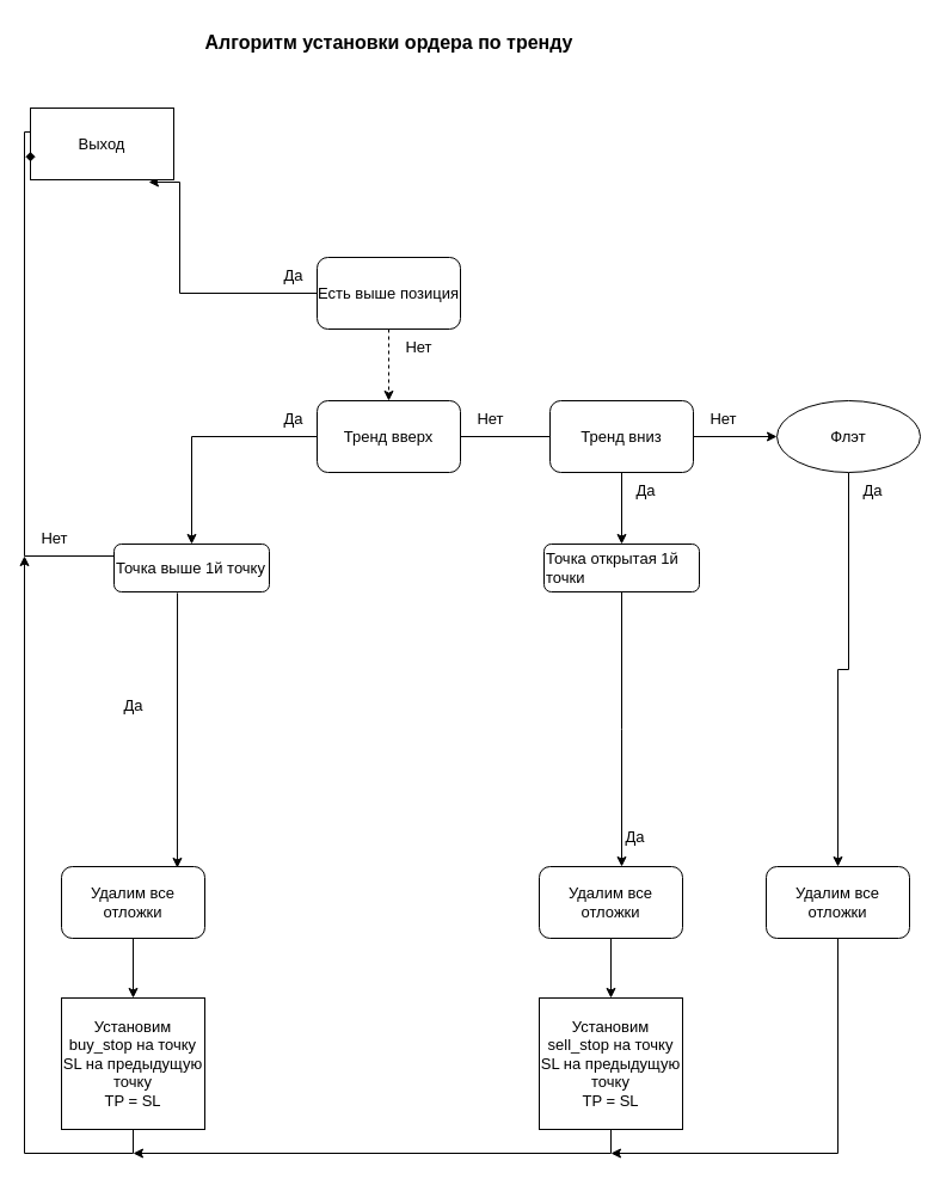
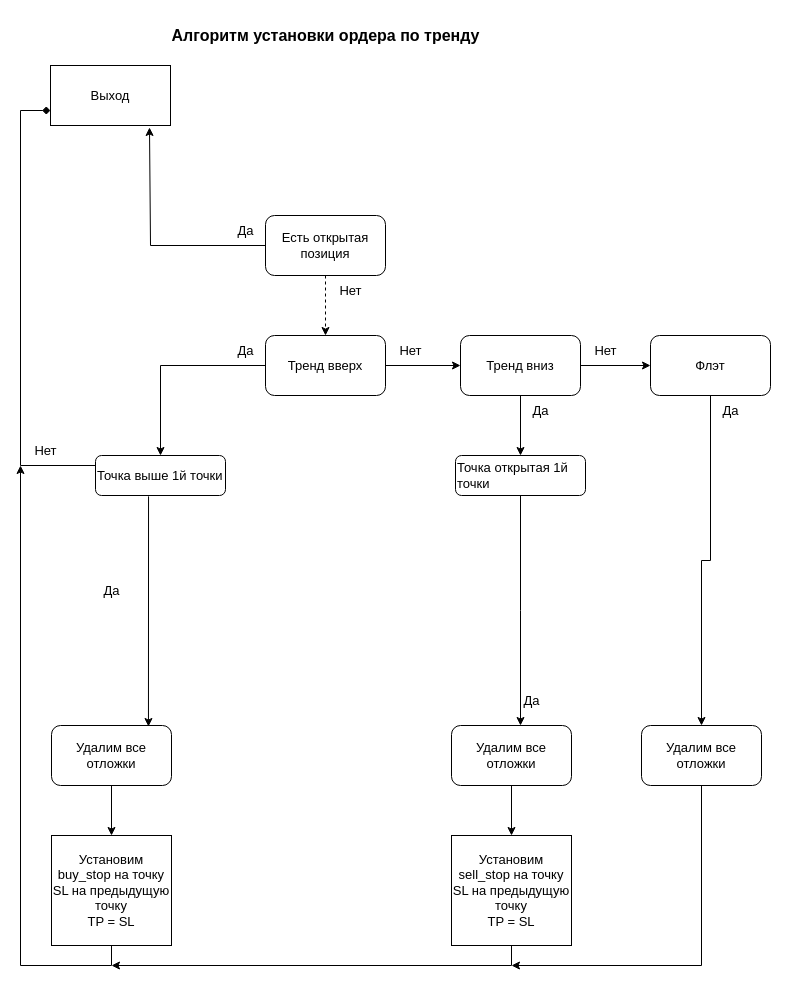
  <mxCell id="0" />
  <mxCell id="1" parent="0" />
  <mxCell id="2" value="Алгоритм установки ордера по тренду" style="text;html=1;align=center;verticalAlign=middle;resizable=0;points=[];autosize=1;strokeColor=none;fillColor=none;fontSize=16;fontStyle=1" parent="1" vertex="1"><mxGeometry x="160" y="20" width="330" height="30" as="geometry" /></mxCell>
  <mxCell id="3" value="" style="edgeStyle=orthogonalEdgeStyle;rounded=0;orthogonalLoop=1;jettySize=auto;html=1;fontSize=13;entryX=0.825;entryY=1.033;entryDx=0;entryDy=0;entryPerimeter=0;" parent="1" source="5" target="6" edge="1"><mxGeometry relative="1" as="geometry"><mxPoint x="185" y="245" as="targetPoint" /><Array as="points"><mxPoint x="150" y="245" /></Array></mxGeometry></mxCell>
  <mxCell id="4" style="edgeStyle=orthogonalEdgeStyle;rounded=0;orthogonalLoop=1;jettySize=auto;html=1;entryX=0.5;entryY=0;entryDx=0;entryDy=0;fontSize=13;dashed=1;" parent="1" source="5" target="10" edge="1"><mxGeometry relative="1" as="geometry" /></mxCell>
- <mxCell id="5" value="Есть выше позиция" style="rounded=1;whiteSpace=wrap;html=1;fontSize=13;" parent="1" vertex="1"><mxGeometry x="265" y="215" width="120" height="60" as="geometry" /></mxCell>
- <mxCell id="6" value="Выход" style="rounded=0;whiteSpace=wrap;html=1;fontSize=13;" parent="1" vertex="1"><mxGeometry x="25" y="90" width="120" height="60" as="geometry" /></mxCell>
+ <mxCell id="5" value="Есть открытая позиция" style="rounded=1;whiteSpace=wrap;html=1;fontSize=13;" parent="1" vertex="1"><mxGeometry x="265" y="215" width="120" height="60" as="geometry" /></mxCell>
+ <mxCell id="6" value="Выход" style="rounded=0;whiteSpace=wrap;html=1;fontSize=13;" parent="1" vertex="1"><mxGeometry x="50" y="65" width="120" height="60" as="geometry" /></mxCell>
  <mxCell id="7" value="Да" style="text;html=1;align=center;verticalAlign=middle;resizable=0;points=[];autosize=1;strokeColor=none;fillColor=none;fontSize=13;" parent="1" vertex="1"><mxGeometry x="225" y="215" width="40" height="30" as="geometry" /></mxCell>
  <mxCell id="8" style="edgeStyle=orthogonalEdgeStyle;rounded=0;orthogonalLoop=1;jettySize=auto;html=1;entryX=0.5;entryY=0;entryDx=0;entryDy=0;fontSize=13;" parent="1" source="10" target="13" edge="1"><mxGeometry relative="1" as="geometry" /></mxCell>
- <mxCell id="9" style="edgeStyle=orthogonalEdgeStyle;rounded=0;orthogonalLoop=1;jettySize=auto;html=1;entryX=0;entryY=0.5;entryDx=0;entryDy=0;fontSize=13;endArrow=none;" parent="1" source="10" target="19" edge="1"><mxGeometry relative="1" as="geometry" /></mxCell>
+ <mxCell id="9" style="edgeStyle=orthogonalEdgeStyle;rounded=0;orthogonalLoop=1;jettySize=auto;html=1;entryX=0;entryY=0.5;entryDx=0;entryDy=0;fontSize=13;" parent="1" source="10" target="19" edge="1"><mxGeometry relative="1" as="geometry" /></mxCell>
  <mxCell id="10" value="Тренд вверх" style="rounded=1;whiteSpace=wrap;html=1;fontSize=13;" parent="1" vertex="1"><mxGeometry x="265" y="335" width="120" height="60" as="geometry" /></mxCell>
  <mxCell id="11" style="edgeStyle=orthogonalEdgeStyle;rounded=0;orthogonalLoop=1;jettySize=auto;html=1;fontSize=13;exitX=0.408;exitY=1.022;exitDx=0;exitDy=0;exitPerimeter=0;entryX=0.808;entryY=0.017;entryDx=0;entryDy=0;entryPerimeter=0;" parent="1" source="13" target="16" edge="1"><mxGeometry relative="1" as="geometry"><mxPoint x="111" y="655" as="sourcePoint" /><mxPoint x="146" y="715" as="targetPoint" /></mxGeometry></mxCell>
  <mxCell id="12" style="edgeStyle=orthogonalEdgeStyle;rounded=0;orthogonalLoop=1;jettySize=auto;html=1;entryX=0;entryY=0.75;entryDx=0;entryDy=0;fontSize=13;endArrow=diamond;" parent="1" source="13" target="6" edge="1"><mxGeometry relative="1" as="geometry"><Array as="points"><mxPoint x="20" y="465" /><mxPoint x="20" y="110" /></Array></mxGeometry></mxCell>
- <mxCell id="13" value="Точка выше 1й точку&lt;br&gt;" style="rounded=1;whiteSpace=wrap;html=1;fontSize=13;align=left;" parent="1" vertex="1"><mxGeometry x="95" y="455" width="130" height="40" as="geometry" /></mxCell>
+ <mxCell id="13" value="Точка выше 1й точки&lt;br&gt;" style="rounded=1;whiteSpace=wrap;html=1;fontSize=13;align=left;" parent="1" vertex="1"><mxGeometry x="95" y="455" width="130" height="40" as="geometry" /></mxCell>
  <mxCell id="14" value="Да" style="text;html=1;align=center;verticalAlign=middle;resizable=0;points=[];autosize=1;strokeColor=none;fillColor=none;fontSize=13;" parent="1" vertex="1"><mxGeometry x="225" y="335" width="40" height="30" as="geometry" /></mxCell>
  <mxCell id="15" style="edgeStyle=orthogonalEdgeStyle;rounded=0;orthogonalLoop=1;jettySize=auto;html=1;entryX=0.5;entryY=0;entryDx=0;entryDy=0;fontSize=13;" parent="1" source="16" target="23" edge="1"><mxGeometry relative="1" as="geometry" /></mxCell>
  <mxCell id="16" value="Удалим все отложки" style="rounded=1;whiteSpace=wrap;html=1;fontSize=13;" parent="1" vertex="1"><mxGeometry x="51" y="725" width="120" height="60" as="geometry" /></mxCell>
  <mxCell id="17" style="edgeStyle=orthogonalEdgeStyle;rounded=0;orthogonalLoop=1;jettySize=auto;html=1;entryX=0;entryY=0.5;entryDx=0;entryDy=0;fontSize=13;" parent="1" source="19" target="34" edge="1"><mxGeometry relative="1" as="geometry" /></mxCell>
  <mxCell id="18" style="edgeStyle=orthogonalEdgeStyle;rounded=0;orthogonalLoop=1;jettySize=auto;html=1;entryX=0.5;entryY=0;entryDx=0;entryDy=0;" edge="1" parent="1" source="19" target="39"><mxGeometry relative="1" as="geometry" /></mxCell>
  <mxCell id="19" value="Тренд вниз" style="rounded=1;whiteSpace=wrap;html=1;fontSize=13;" parent="1" vertex="1"><mxGeometry x="460" y="335" width="120" height="60" as="geometry" /></mxCell>
  <mxCell id="20" value="Да" style="text;html=1;align=center;verticalAlign=middle;resizable=0;points=[];autosize=1;strokeColor=none;fillColor=none;fontSize=13;" parent="1" vertex="1"><mxGeometry x="91" y="575" width="40" height="30" as="geometry" /></mxCell>
  <mxCell id="21" value="Нет" style="text;html=1;align=center;verticalAlign=middle;resizable=0;points=[];autosize=1;strokeColor=none;fillColor=none;fontSize=13;" parent="1" vertex="1"><mxGeometry x="20" y="435" width="50" height="30" as="geometry" /></mxCell>
  <mxCell id="22" style="edgeStyle=orthogonalEdgeStyle;rounded=0;orthogonalLoop=1;jettySize=auto;html=1;fontSize=13;" parent="1" source="23" edge="1"><mxGeometry relative="1" as="geometry"><Array as="points"><mxPoint x="111" y="965" /><mxPoint x="20" y="965" /></Array><mxPoint x="20" y="465" as="targetPoint" /></mxGeometry></mxCell>
  <mxCell id="23" value="Установим buy_stop на точку&lt;br&gt;SL на предыдущую точку&lt;br&gt;TP = SL" style="rounded=0;whiteSpace=wrap;html=1;fontSize=13;" parent="1" vertex="1"><mxGeometry x="51" y="835" width="120" height="110" as="geometry" /></mxCell>
  <mxCell id="24" value="Нет" style="text;html=1;align=center;verticalAlign=middle;resizable=0;points=[];autosize=1;strokeColor=none;fillColor=none;fontSize=13;" parent="1" vertex="1"><mxGeometry x="325" y="275" width="50" height="30" as="geometry" /></mxCell>
  <mxCell id="25" style="edgeStyle=orthogonalEdgeStyle;rounded=0;orthogonalLoop=1;jettySize=auto;html=1;exitX=0.5;exitY=1;exitDx=0;exitDy=0;" parent="1" source="39" edge="1"><mxGeometry relative="1" as="geometry"><mxPoint x="520" y="725" as="targetPoint" /><mxPoint x="520" y="545" as="sourcePoint" /></mxGeometry></mxCell>
  <mxCell id="26" style="edgeStyle=orthogonalEdgeStyle;rounded=0;orthogonalLoop=1;jettySize=auto;html=1;entryX=0.5;entryY=0;entryDx=0;entryDy=0;fontSize=13;" parent="1" source="27" target="30" edge="1"><mxGeometry relative="1" as="geometry" /></mxCell>
  <mxCell id="27" value="Удалим все отложки" style="rounded=1;whiteSpace=wrap;html=1;fontSize=13;" parent="1" vertex="1"><mxGeometry x="451" y="725" width="120" height="60" as="geometry" /></mxCell>
  <mxCell id="28" value="Да" style="text;html=1;align=center;verticalAlign=middle;resizable=0;points=[];autosize=1;strokeColor=none;fillColor=none;fontSize=13;" parent="1" vertex="1"><mxGeometry x="511" y="685" width="40" height="30" as="geometry" /></mxCell>
  <mxCell id="29" style="edgeStyle=orthogonalEdgeStyle;rounded=0;orthogonalLoop=1;jettySize=auto;html=1;fontSize=13;exitX=0.5;exitY=1;exitDx=0;exitDy=0;" parent="1" source="30" edge="1"><mxGeometry relative="1" as="geometry"><mxPoint x="111" y="965" as="targetPoint" /><Array as="points"><mxPoint x="511" y="965" /></Array></mxGeometry></mxCell>
  <mxCell id="30" value="Установим sell_stop на точку&lt;br&gt;SL на предыдущую точку&lt;br&gt;TP = SL" style="rounded=0;whiteSpace=wrap;html=1;fontSize=13;" parent="1" vertex="1"><mxGeometry x="451" y="835" width="120" height="110" as="geometry" /></mxCell>
  <mxCell id="31" value="Да" style="text;html=1;align=center;verticalAlign=middle;resizable=0;points=[];autosize=1;strokeColor=none;fillColor=none;fontSize=13;" parent="1" vertex="1"><mxGeometry x="520" y="395" width="40" height="30" as="geometry" /></mxCell>
  <mxCell id="32" value="Нет" style="text;html=1;align=center;verticalAlign=middle;resizable=0;points=[];autosize=1;strokeColor=none;fillColor=none;fontSize=13;" parent="1" vertex="1"><mxGeometry x="385" y="335" width="50" height="30" as="geometry" /></mxCell>
  <mxCell id="33" style="edgeStyle=orthogonalEdgeStyle;rounded=0;orthogonalLoop=1;jettySize=auto;html=1;entryX=0.5;entryY=0;entryDx=0;entryDy=0;fontSize=13;" parent="1" source="34" target="36" edge="1"><mxGeometry relative="1" as="geometry" /></mxCell>
- <mxCell id="34" value="Флэт" style="ellipse;whiteSpace=wrap;html=1;fontSize=13;" parent="1" vertex="1"><mxGeometry x="650" y="335" width="120" height="60" as="geometry" /></mxCell>
+ <mxCell id="34" value="Флэт" style="rounded=1;whiteSpace=wrap;html=1;fontSize=13;" parent="1" vertex="1"><mxGeometry x="650" y="335" width="120" height="60" as="geometry" /></mxCell>
  <mxCell id="35" style="edgeStyle=orthogonalEdgeStyle;rounded=0;orthogonalLoop=1;jettySize=auto;html=1;fontSize=13;" parent="1" source="36" edge="1"><mxGeometry relative="1" as="geometry"><mxPoint x="511" y="965" as="targetPoint" /><Array as="points"><mxPoint x="701" y="965" /></Array></mxGeometry></mxCell>
  <mxCell id="36" value="Удалим все отложки" style="rounded=1;whiteSpace=wrap;html=1;fontSize=13;" parent="1" vertex="1"><mxGeometry x="641" y="725" width="120" height="60" as="geometry" /></mxCell>
  <mxCell id="37" value="Нет" style="text;html=1;align=center;verticalAlign=middle;resizable=0;points=[];autosize=1;strokeColor=none;fillColor=none;fontSize=13;" parent="1" vertex="1"><mxGeometry x="580" y="335" width="50" height="30" as="geometry" /></mxCell>
  <mxCell id="38" value="Да" style="text;html=1;align=center;verticalAlign=middle;resizable=0;points=[];autosize=1;strokeColor=none;fillColor=none;fontSize=13;" parent="1" vertex="1"><mxGeometry x="710" y="395" width="40" height="30" as="geometry" /></mxCell>
  <mxCell id="39" value="Точка открытая 1й точки" style="rounded=1;whiteSpace=wrap;html=1;fontSize=13;align=left;" vertex="1" parent="1"><mxGeometry x="455" y="455" width="130" height="40" as="geometry" /></mxCell>
